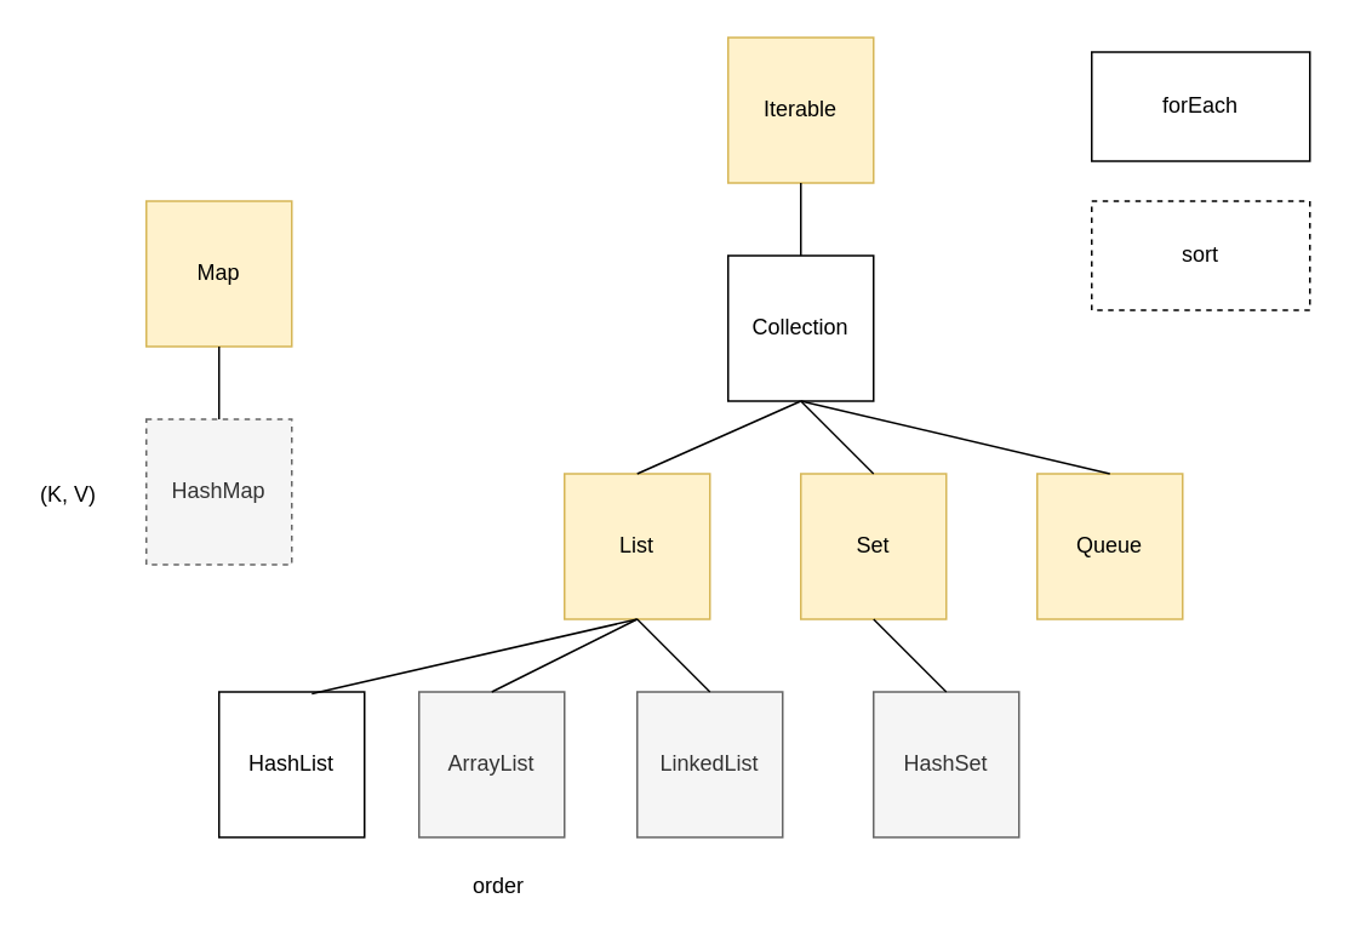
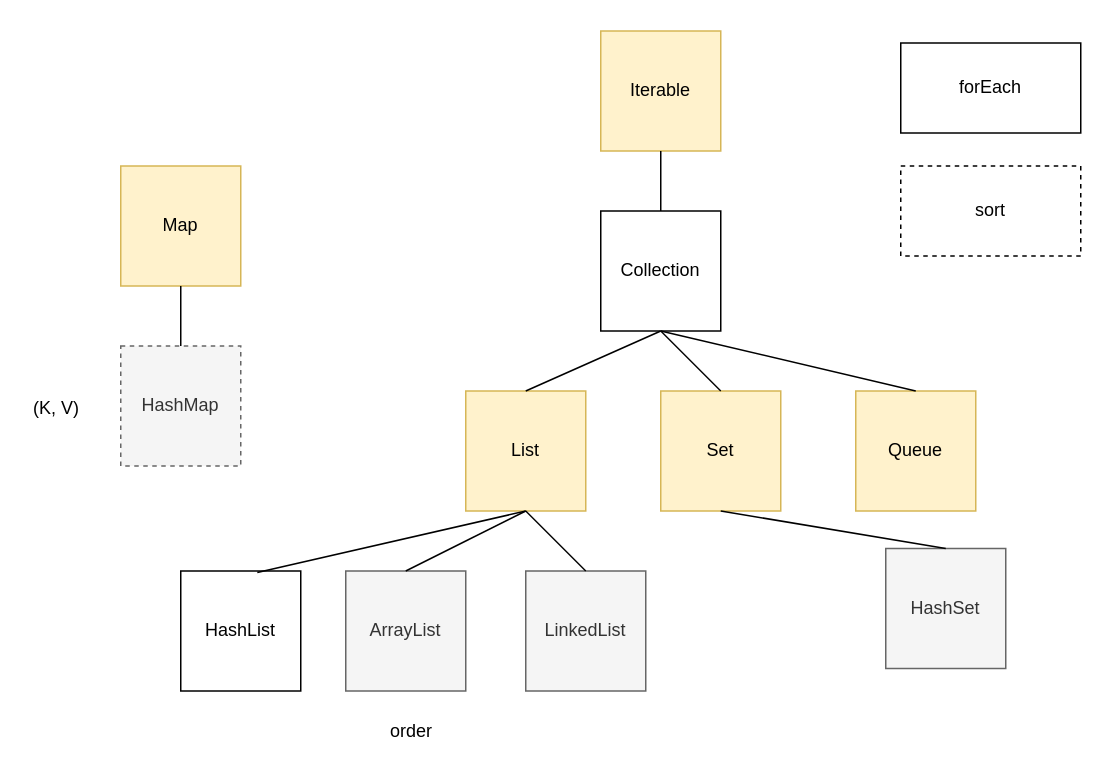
  <mxCell id="0" />
  <mxCell id="1" parent="0" />
  <mxCell id="2" value="Iterable" style="whiteSpace=wrap;html=1;aspect=fixed;fillColor=#fff2cc;strokeColor=#d6b656;" parent="1" vertex="1"><mxGeometry x="400" y="20" width="80" height="80" as="geometry" /></mxCell>
  <mxCell id="3" value="" style="endArrow=none;html=1;entryX=0.5;entryY=1;entryDx=0;entryDy=0;exitX=0.5;exitY=0;exitDx=0;exitDy=0;" parent="1" source="4" target="2" edge="1"><mxGeometry width="50" height="50" relative="1" as="geometry"><mxPoint x="410" y="160" as="sourcePoint" /><mxPoint x="450" y="120" as="targetPoint" /></mxGeometry></mxCell>
  <mxCell id="4" value="Collection" style="whiteSpace=wrap;html=1;aspect=fixed;" parent="1" vertex="1"><mxGeometry x="400" y="140" width="80" height="80" as="geometry" /></mxCell>
  <mxCell id="5" value="List" style="whiteSpace=wrap;html=1;aspect=fixed;fillColor=#fff2cc;strokeColor=#d6b656;" parent="1" vertex="1"><mxGeometry x="310" y="260" width="80" height="80" as="geometry" /></mxCell>
  <mxCell id="6" value="Set" style="whiteSpace=wrap;html=1;aspect=fixed;fillColor=#fff2cc;strokeColor=#d6b656;" parent="1" vertex="1"><mxGeometry x="440" y="260" width="80" height="80" as="geometry" /></mxCell>
  <mxCell id="7" value="Queue" style="whiteSpace=wrap;html=1;aspect=fixed;fillColor=#fff2cc;strokeColor=#d6b656;" parent="1" vertex="1"><mxGeometry x="570" y="260" width="80" height="80" as="geometry" /></mxCell>
  <mxCell id="8" value="" style="endArrow=none;html=1;entryX=0.5;entryY=1;entryDx=0;entryDy=0;exitX=0.5;exitY=0;exitDx=0;exitDy=0;" parent="1" source="5" target="4" edge="1"><mxGeometry width="50" height="50" relative="1" as="geometry"><mxPoint x="310" y="410" as="sourcePoint" /><mxPoint x="360" y="360" as="targetPoint" /></mxGeometry></mxCell>
  <mxCell id="9" value="" style="endArrow=none;html=1;entryX=0.5;entryY=1;entryDx=0;entryDy=0;exitX=0.5;exitY=0;exitDx=0;exitDy=0;" parent="1" source="6" target="4" edge="1"><mxGeometry width="50" height="50" relative="1" as="geometry"><mxPoint x="310" y="410" as="sourcePoint" /><mxPoint x="360" y="360" as="targetPoint" /></mxGeometry></mxCell>
  <mxCell id="10" value="" style="endArrow=none;html=1;entryX=0.5;entryY=1;entryDx=0;entryDy=0;exitX=0.5;exitY=0;exitDx=0;exitDy=0;" parent="1" source="7" target="4" edge="1"><mxGeometry width="50" height="50" relative="1" as="geometry"><mxPoint x="310" y="410" as="sourcePoint" /><mxPoint x="360" y="360" as="targetPoint" /></mxGeometry></mxCell>
  <mxCell id="11" value="ArrayList" style="whiteSpace=wrap;html=1;aspect=fixed;fillColor=#f5f5f5;strokeColor=#666666;fontColor=#333333;" parent="1" vertex="1"><mxGeometry x="230" y="380" width="80" height="80" as="geometry" /></mxCell>
  <mxCell id="12" value="LinkedList" style="whiteSpace=wrap;html=1;aspect=fixed;fillColor=#f5f5f5;strokeColor=#666666;fontColor=#333333;" parent="1" vertex="1"><mxGeometry x="350" y="380" width="80" height="80" as="geometry" /></mxCell>
- <mxCell id="13" value="HashSet" style="whiteSpace=wrap;html=1;aspect=fixed;fillColor=#f5f5f5;strokeColor=#666666;fontColor=#333333;" parent="1" vertex="1"><mxGeometry x="480" y="380" width="80" height="80" as="geometry" /></mxCell>
+ <mxCell id="13" value="HashSet" style="whiteSpace=wrap;html=1;aspect=fixed;fillColor=#f5f5f5;strokeColor=#666666;fontColor=#333333;" parent="1" vertex="1"><mxGeometry x="590" y="365" width="80" height="80" as="geometry" /></mxCell>
  <mxCell id="14" value="HashList" style="whiteSpace=wrap;html=1;aspect=fixed;" parent="1" vertex="1"><mxGeometry x="120" y="380" width="80" height="80" as="geometry" /></mxCell>
  <mxCell id="15" value="" style="endArrow=none;html=1;exitX=0.638;exitY=0.013;exitDx=0;exitDy=0;exitPerimeter=0;entryX=0.5;entryY=1;entryDx=0;entryDy=0;" parent="1" source="14" target="5" edge="1"><mxGeometry width="50" height="50" relative="1" as="geometry"><mxPoint x="120" y="530" as="sourcePoint" /><mxPoint x="170" y="480" as="targetPoint" /></mxGeometry></mxCell>
  <mxCell id="16" value="" style="endArrow=none;html=1;exitX=0.5;exitY=0;exitDx=0;exitDy=0;" parent="1" source="11" edge="1"><mxGeometry width="50" height="50" relative="1" as="geometry"><mxPoint x="120" y="530" as="sourcePoint" /><mxPoint x="350" y="340" as="targetPoint" /></mxGeometry></mxCell>
  <mxCell id="17" value="" style="endArrow=none;html=1;exitX=0.5;exitY=0;exitDx=0;exitDy=0;" parent="1" source="12" edge="1"><mxGeometry width="50" height="50" relative="1" as="geometry"><mxPoint x="120" y="530" as="sourcePoint" /><mxPoint x="350" y="340" as="targetPoint" /></mxGeometry></mxCell>
  <mxCell id="18" value="" style="endArrow=none;html=1;entryX=0.5;entryY=1;entryDx=0;entryDy=0;exitX=0.5;exitY=0;exitDx=0;exitDy=0;" parent="1" source="13" target="6" edge="1"><mxGeometry width="50" height="50" relative="1" as="geometry"><mxPoint x="120" y="530" as="sourcePoint" /><mxPoint x="170" y="480" as="targetPoint" /></mxGeometry></mxCell>
  <mxCell id="19" value="Map" style="whiteSpace=wrap;html=1;aspect=fixed;fillColor=#fff2cc;strokeColor=#d6b656;" parent="1" vertex="1"><mxGeometry x="80" y="110" width="80" height="80" as="geometry" /></mxCell>
  <mxCell id="20" value="HashMap" style="whiteSpace=wrap;html=1;aspect=fixed;fillColor=#f5f5f5;strokeColor=#666666;fontColor=#333333;dashed=1;" parent="1" vertex="1"><mxGeometry x="80" y="230" width="80" height="80" as="geometry" /></mxCell>
  <mxCell id="21" value="" style="endArrow=none;html=1;entryX=0.5;entryY=1;entryDx=0;entryDy=0;" parent="1" source="20" target="19" edge="1"><mxGeometry width="50" height="50" relative="1" as="geometry"><mxPoint x="80" y="530" as="sourcePoint" /><mxPoint x="130" y="480" as="targetPoint" /></mxGeometry></mxCell>
  <mxCell id="22" value="(K, V)" style="text;html=1;resizable=0;points=[];autosize=1;align=left;verticalAlign=top;spacingTop=-4;" parent="1" vertex="1"><mxGeometry x="20" y="262" width="50" height="20" as="geometry" /></mxCell>
  <mxCell id="23" value="order" style="text;html=1;resizable=0;points=[];autosize=1;align=left;verticalAlign=top;spacingTop=-4;" parent="1" vertex="1"><mxGeometry x="258" y="477" width="40" height="20" as="geometry" /></mxCell>
  <mxCell id="24" value="forEach" style="rounded=0;whiteSpace=wrap;html=1;" vertex="1" parent="1"><mxGeometry x="600" y="28" width="120" height="60" as="geometry" /></mxCell>
  <mxCell id="25" value="sort" style="rounded=0;whiteSpace=wrap;html=1;dashed=1;" vertex="1" parent="1"><mxGeometry x="600" y="110" width="120" height="60" as="geometry" /></mxCell>
